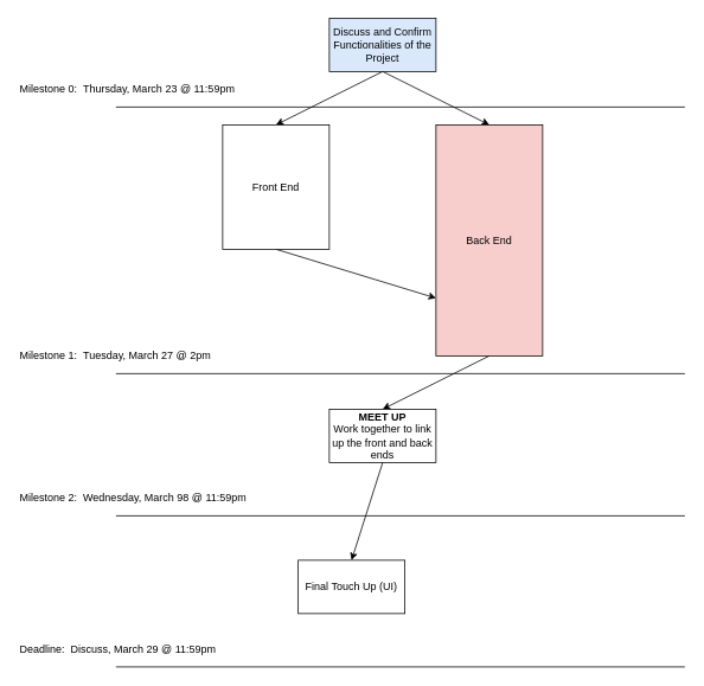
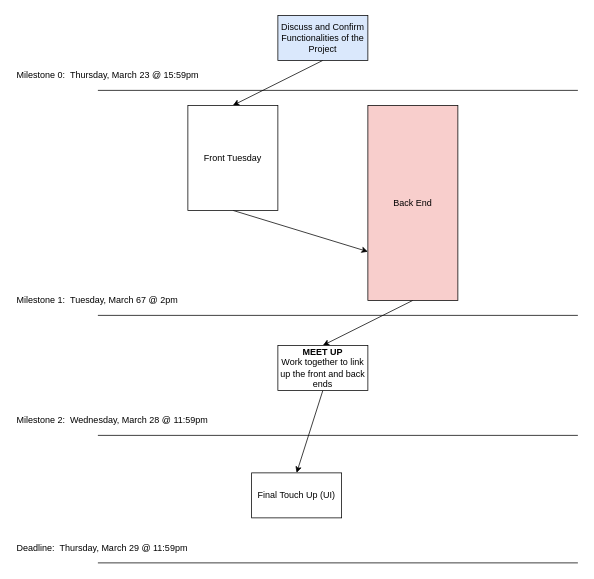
  <mxCell id="0" />
  <mxCell id="1" parent="0" />
  <mxCell id="2" style="edgeStyle=none;rounded=0;html=1;exitX=0.5;exitY=1;entryX=0.5;entryY=0;endArrow=classic;endFill=1;jettySize=auto;orthogonalLoop=1;" edge="1" parent="1" source="4" target="6"><mxGeometry relative="1" as="geometry" /></mxCell>
- <mxCell id="3" style="edgeStyle=none;rounded=0;html=1;exitX=0.5;exitY=1;entryX=0.5;entryY=0;endArrow=classic;endFill=1;jettySize=auto;orthogonalLoop=1;" edge="1" parent="1" source="4" target="8"><mxGeometry relative="1" as="geometry" /></mxCell>
  <mxCell id="4" value="Discuss and Confirm Functionalities of the Project" style="rounded=0;whiteSpace=wrap;html=1;fillColor=#dae8fc;" vertex="1" parent="1"><mxGeometry x="370" y="20" width="120" height="60" as="geometry" /></mxCell>
  <mxCell id="5" style="edgeStyle=none;rounded=0;html=1;exitX=0.5;exitY=1;entryX=0;entryY=0.75;endArrow=classic;endFill=1;jettySize=auto;orthogonalLoop=1;" edge="1" parent="1" source="6" target="8"><mxGeometry relative="1" as="geometry" /></mxCell>
- <mxCell id="6" value="Front End" style="rounded=0;whiteSpace=wrap;html=1;" vertex="1" parent="1"><mxGeometry x="250" y="140" width="120" height="140" as="geometry" /></mxCell>
+ <mxCell id="6" value="Front Tuesday" style="rounded=0;whiteSpace=wrap;html=1;" vertex="1" parent="1"><mxGeometry x="250" y="140" width="120" height="140" as="geometry" /></mxCell>
  <mxCell id="7" style="edgeStyle=none;rounded=0;html=1;exitX=0.5;exitY=1;entryX=0.5;entryY=0;endArrow=classic;endFill=1;jettySize=auto;orthogonalLoop=1;" edge="1" parent="1" source="8" target="12"><mxGeometry relative="1" as="geometry" /></mxCell>
  <mxCell id="8" value="Back End&lt;br&gt;" style="rounded=0;whiteSpace=wrap;html=1;fillColor=#f8cecc;" vertex="1" parent="1"><mxGeometry x="490" y="140" width="120" height="260" as="geometry" /></mxCell>
  <mxCell id="9" value="" style="endArrow=none;html=1;" edge="1" parent="1"><mxGeometry width="50" height="50" relative="1" as="geometry"><mxPoint x="130" y="420" as="sourcePoint" /><mxPoint x="770" y="420" as="targetPoint" /></mxGeometry></mxCell>
- <mxCell id="10" value="Milestone 1: &amp;nbsp;Tuesday, March 27 @ 2pm" style="text;html=1;strokeColor=none;fillColor=none;align=left;verticalAlign=middle;whiteSpace=wrap;rounded=0;" vertex="1" parent="1"><mxGeometry x="20" y="390" width="280" height="20" as="geometry" /></mxCell>
+ <mxCell id="10" value="Milestone 1: &amp;nbsp;Tuesday, March 67 @ 2pm" style="text;html=1;strokeColor=none;fillColor=none;align=left;verticalAlign=middle;whiteSpace=wrap;rounded=0;" vertex="1" parent="1"><mxGeometry x="20" y="390" width="280" height="20" as="geometry" /></mxCell>
  <mxCell id="11" style="edgeStyle=none;rounded=0;html=1;exitX=0.5;exitY=1;entryX=0.5;entryY=0;endArrow=classic;endFill=1;jettySize=auto;orthogonalLoop=1;" edge="1" parent="1" source="12" target="17"><mxGeometry relative="1" as="geometry" /></mxCell>
  <mxCell id="12" value="&lt;b&gt;MEET UP&lt;/b&gt;&lt;br&gt;Work together to link up the front and back ends&lt;br&gt;" style="rounded=0;whiteSpace=wrap;html=1;" vertex="1" parent="1"><mxGeometry x="370" y="460" width="120" height="60" as="geometry" /></mxCell>
  <mxCell id="13" value="" style="endArrow=none;html=1;" edge="1" parent="1"><mxGeometry width="50" height="50" relative="1" as="geometry"><mxPoint x="130" y="120" as="sourcePoint" /><mxPoint x="770" y="120" as="targetPoint" /></mxGeometry></mxCell>
- <mxCell id="14" value="Milestone 0: &amp;nbsp;Thursday, March 23 @ 11:59pm" style="text;html=1;strokeColor=none;fillColor=none;align=left;verticalAlign=middle;whiteSpace=wrap;rounded=0;" vertex="1" parent="1"><mxGeometry x="20" y="90" width="280" height="20" as="geometry" /></mxCell>
+ <mxCell id="14" value="Milestone 0: &amp;nbsp;Thursday, March 23 @ 15:59pm" style="text;html=1;strokeColor=none;fillColor=none;align=left;verticalAlign=middle;whiteSpace=wrap;rounded=0;" vertex="1" parent="1"><mxGeometry x="20" y="90" width="280" height="20" as="geometry" /></mxCell>
  <mxCell id="15" value="" style="endArrow=none;html=1;" edge="1" parent="1"><mxGeometry width="50" height="50" relative="1" as="geometry"><mxPoint x="130" y="580" as="sourcePoint" /><mxPoint x="770" y="580" as="targetPoint" /></mxGeometry></mxCell>
- <mxCell id="16" value="Milestone 2: &amp;nbsp;Wednesday, March 98 @ 11:59pm" style="text;html=1;strokeColor=none;fillColor=none;align=left;verticalAlign=middle;whiteSpace=wrap;rounded=0;" vertex="1" parent="1"><mxGeometry x="20" y="550" width="280" height="20" as="geometry" /></mxCell>
+ <mxCell id="16" value="Milestone 2: &amp;nbsp;Wednesday, March 28 @ 11:59pm" style="text;html=1;strokeColor=none;fillColor=none;align=left;verticalAlign=middle;whiteSpace=wrap;rounded=0;" vertex="1" parent="1"><mxGeometry x="20" y="550" width="280" height="20" as="geometry" /></mxCell>
  <mxCell id="17" value="&lt;div style=&quot;text-align: center&quot;&gt;&lt;span&gt;Final Touch Up (UI)&lt;/span&gt;&lt;/div&gt;&lt;div style=&quot;text-align: center&quot;&gt;&lt;/div&gt;" style="rounded=0;whiteSpace=wrap;html=1;align=center;" vertex="1" parent="1"><mxGeometry x="335" y="630" width="120" height="60" as="geometry" /></mxCell>
  <mxCell id="18" value="" style="endArrow=none;html=1;" edge="1" parent="1"><mxGeometry width="50" height="50" relative="1" as="geometry"><mxPoint x="130" y="750" as="sourcePoint" /><mxPoint x="770" y="750" as="targetPoint" /></mxGeometry></mxCell>
- <mxCell id="19" value="Deadline: &amp;nbsp;Discuss, March 29 @ 11:59pm" style="text;html=1;strokeColor=none;fillColor=none;align=left;verticalAlign=middle;whiteSpace=wrap;rounded=0;" vertex="1" parent="1"><mxGeometry x="20" y="720" width="280" height="20" as="geometry" /></mxCell>
+ <mxCell id="19" value="Deadline: &amp;nbsp;Thursday, March 29 @ 11:59pm" style="text;html=1;strokeColor=none;fillColor=none;align=left;verticalAlign=middle;whiteSpace=wrap;rounded=0;" vertex="1" parent="1"><mxGeometry x="20" y="720" width="280" height="20" as="geometry" /></mxCell>
